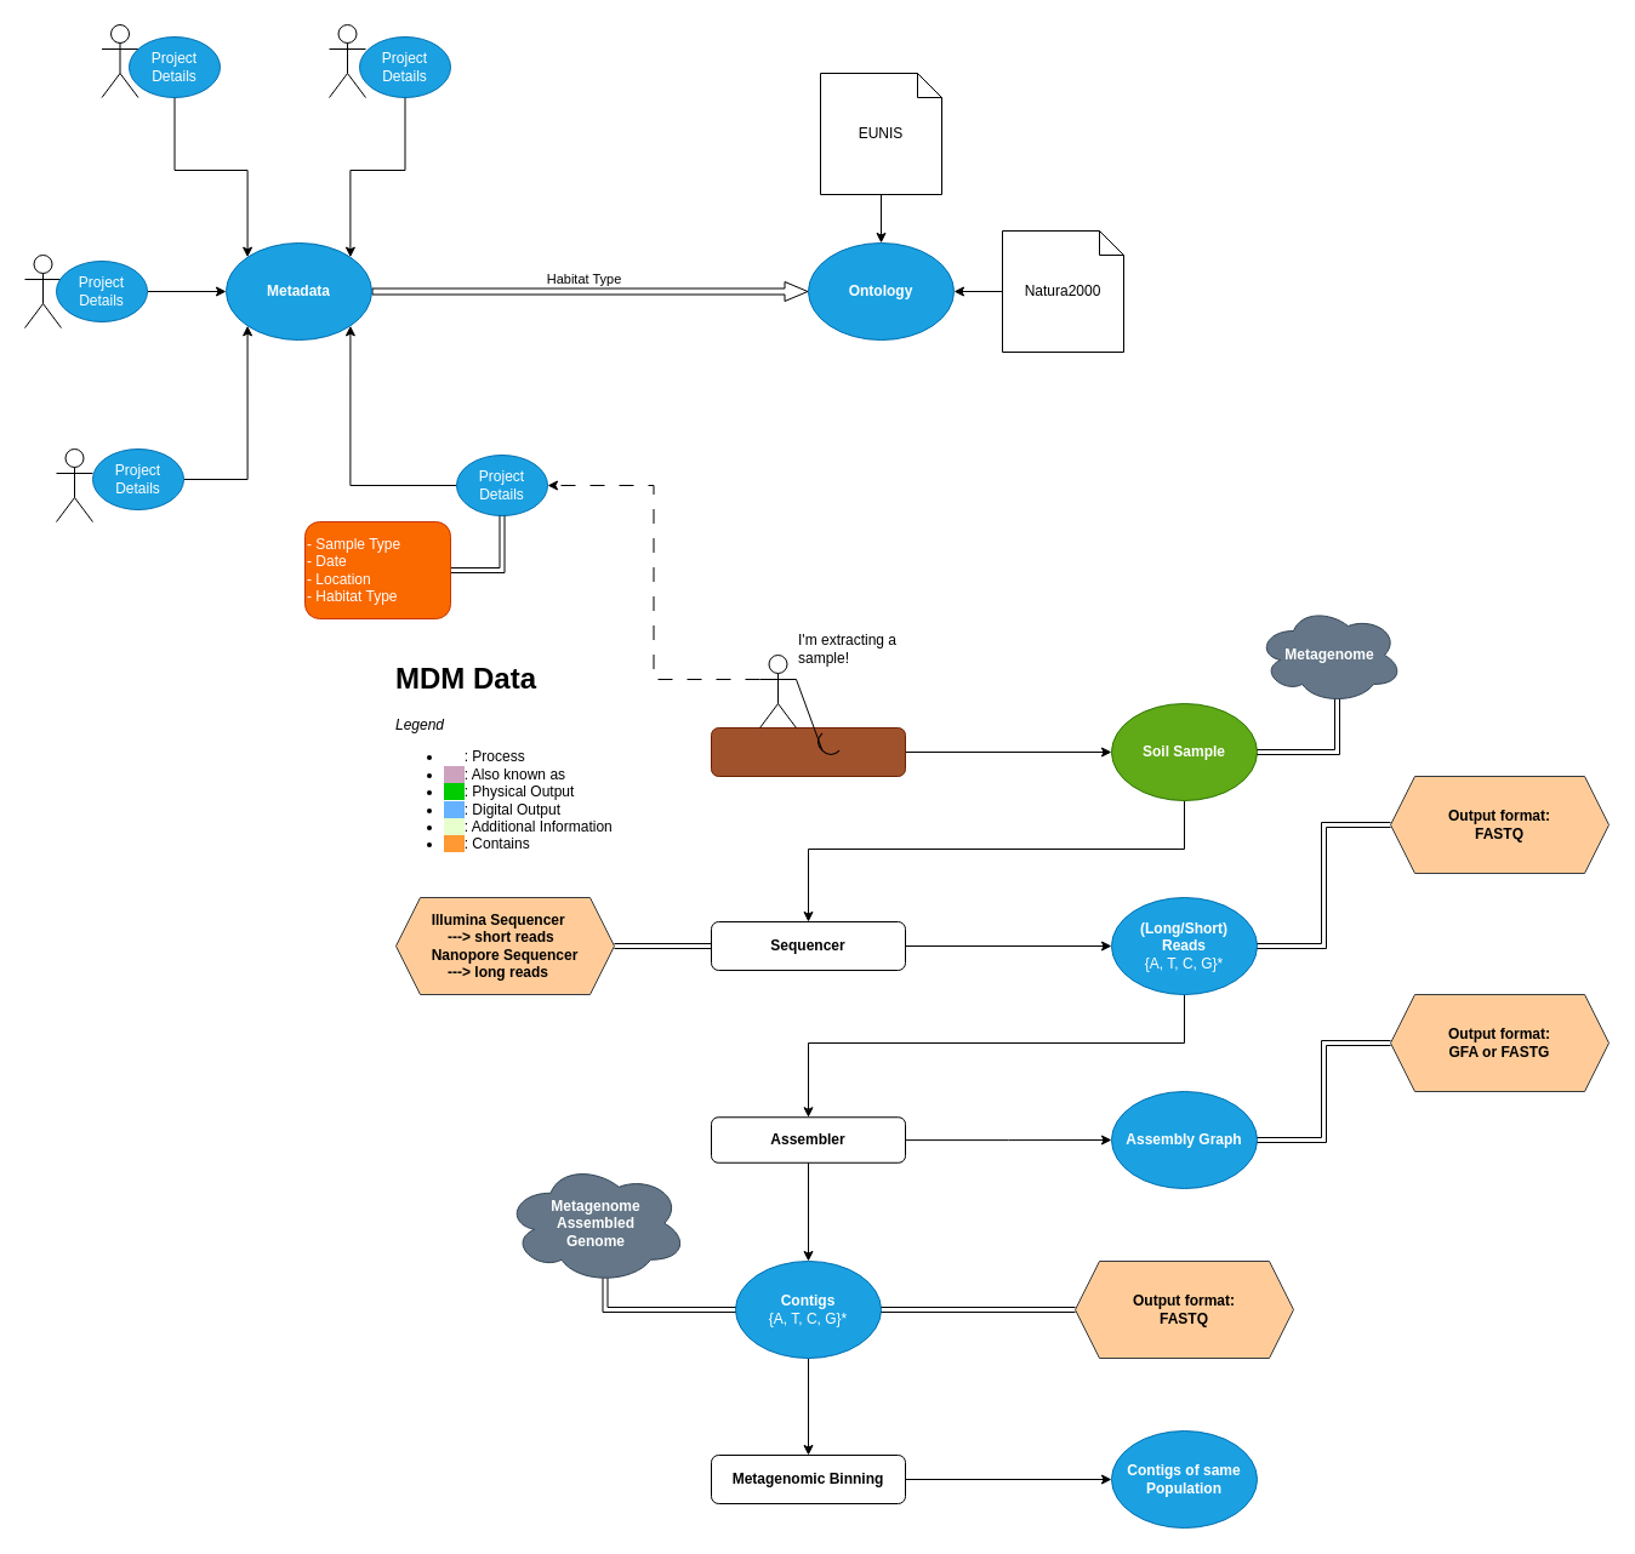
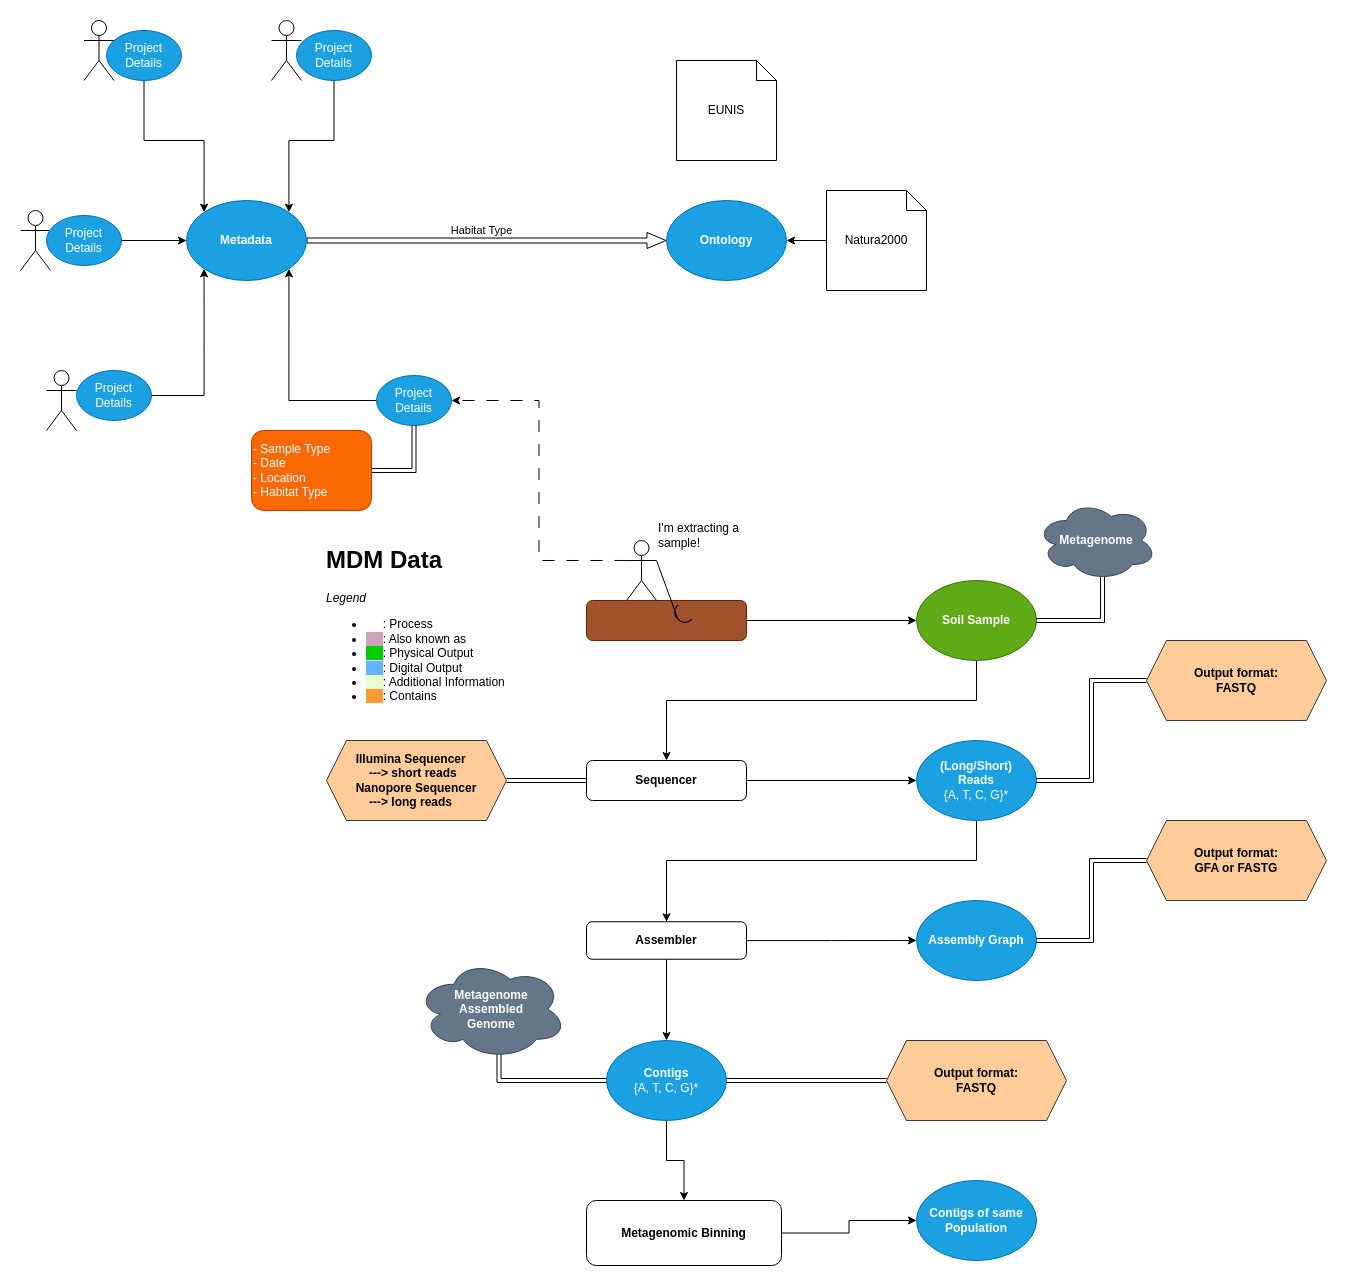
  <mxCell id="0" />
  <mxCell id="1" parent="0" />
  <mxCell id="2" style="edgeStyle=orthogonalEdgeStyle;rounded=0;orthogonalLoop=1;jettySize=auto;html=1;entryX=0;entryY=0.5;entryDx=0;entryDy=0;" parent="1" source="3" target="12" edge="1"><mxGeometry relative="1" as="geometry" /></mxCell>
  <mxCell id="3" value="" style="rounded=1;whiteSpace=wrap;html=1;fontSize=12;glass=0;strokeWidth=1;shadow=0;fillColor=#a0522d;fontColor=#ffffff;strokeColor=#6D1F00;" parent="1" vertex="1"><mxGeometry x="586" y="600" width="160" height="40" as="geometry" /></mxCell>
  <mxCell id="4" style="edgeStyle=orthogonalEdgeStyle;rounded=0;orthogonalLoop=1;jettySize=auto;html=1;entryX=0;entryY=0.5;entryDx=0;entryDy=0;" parent="1" source="5" target="14" edge="1"><mxGeometry relative="1" as="geometry" /></mxCell>
  <mxCell id="5" value="Sequencer" style="rounded=1;whiteSpace=wrap;html=1;fontSize=12;glass=0;strokeWidth=1;shadow=0;fontStyle=1" parent="1" vertex="1"><mxGeometry x="586" y="760" width="160" height="40" as="geometry" /></mxCell>
  <mxCell id="6" style="edgeStyle=orthogonalEdgeStyle;rounded=0;orthogonalLoop=1;jettySize=auto;html=1;entryX=0.5;entryY=0;entryDx=0;entryDy=0;" parent="1" source="8" target="16" edge="1"><mxGeometry relative="1" as="geometry" /></mxCell>
  <mxCell id="7" style="edgeStyle=orthogonalEdgeStyle;rounded=0;orthogonalLoop=1;jettySize=auto;html=1;entryX=0;entryY=0.5;entryDx=0;entryDy=0;" parent="1" source="8" target="29" edge="1"><mxGeometry relative="1" as="geometry" /></mxCell>
  <mxCell id="8" value="Assembler" style="rounded=1;whiteSpace=wrap;html=1;fontSize=12;glass=0;strokeWidth=1;shadow=0;fontStyle=1" parent="1" vertex="1"><mxGeometry x="586" y="921.25" width="160" height="37.5" as="geometry" /></mxCell>
  <mxCell id="9" style="edgeStyle=orthogonalEdgeStyle;rounded=0;orthogonalLoop=1;jettySize=auto;html=1;entryX=0;entryY=0.5;entryDx=0;entryDy=0;" parent="1" source="10" target="20" edge="1"><mxGeometry relative="1" as="geometry" /></mxCell>
- <mxCell id="10" value="Metagenomic Binning" style="rounded=1;whiteSpace=wrap;html=1;fontSize=12;glass=0;strokeWidth=1;shadow=0;fontStyle=1" parent="1" vertex="1"><mxGeometry x="586" y="1200" width="160" height="40" as="geometry" /></mxCell>
+ <mxCell id="10" value="Metagenomic Binning" style="rounded=1;whiteSpace=wrap;html=1;fontSize=12;glass=0;strokeWidth=1;shadow=0;fontStyle=1" parent="1" vertex="1"><mxGeometry x="586" y="1200" width="195" height="65" as="geometry" /></mxCell>
  <mxCell id="11" style="edgeStyle=orthogonalEdgeStyle;rounded=0;orthogonalLoop=1;jettySize=auto;html=1;entryX=0.5;entryY=0;entryDx=0;entryDy=0;" parent="1" source="12" target="5" edge="1"><mxGeometry relative="1" as="geometry"><Array as="points"><mxPoint x="976" y="700" /><mxPoint x="666" y="700" /></Array></mxGeometry></mxCell>
  <mxCell id="12" value="Soil Sample" style="ellipse;whiteSpace=wrap;html=1;fillColor=#60a917;fontColor=#ffffff;strokeColor=#2D7600;fontStyle=1" parent="1" vertex="1"><mxGeometry x="916" y="580" width="120" height="80" as="geometry" /></mxCell>
  <mxCell id="13" style="edgeStyle=orthogonalEdgeStyle;rounded=0;orthogonalLoop=1;jettySize=auto;html=1;entryX=0.5;entryY=0;entryDx=0;entryDy=0;" parent="1" source="14" target="8" edge="1"><mxGeometry relative="1" as="geometry"><Array as="points"><mxPoint x="976" y="860" /><mxPoint x="666" y="860" /></Array></mxGeometry></mxCell>
  <mxCell id="14" value="&lt;b style=&quot;color: rgb(255, 255, 255);&quot;&gt;(Long/Short)&lt;br&gt;Reads&lt;/b&gt;&lt;br style=&quot;color: rgb(255, 255, 255);&quot;&gt;{A, T, C, G}*" style="ellipse;whiteSpace=wrap;html=1;fillColor=#1ba1e2;fontColor=#ffffff;strokeColor=#006EAF;" parent="1" vertex="1"><mxGeometry x="916" y="740" width="120" height="80" as="geometry" /></mxCell>
  <mxCell id="15" style="edgeStyle=orthogonalEdgeStyle;rounded=0;orthogonalLoop=1;jettySize=auto;html=1;" parent="1" source="16" target="10" edge="1"><mxGeometry relative="1" as="geometry" /></mxCell>
  <mxCell id="16" value="&lt;b style=&quot;color: rgb(255, 255, 255);&quot;&gt;Contigs&lt;/b&gt;&lt;br style=&quot;color: rgb(255, 255, 255);&quot;&gt;{A, T, C, G}*" style="ellipse;whiteSpace=wrap;html=1;fillColor=#1ba1e2;fontColor=#ffffff;strokeColor=#006EAF;" parent="1" vertex="1"><mxGeometry x="606" y="1040" width="120" height="80" as="geometry" /></mxCell>
  <mxCell id="17" style="edgeStyle=orthogonalEdgeStyle;rounded=0;orthogonalLoop=1;jettySize=auto;html=1;entryX=1;entryY=0.5;entryDx=0;entryDy=0;exitX=0;exitY=0.333;exitDx=0;exitDy=0;exitPerimeter=0;dashed=1;dashPattern=12 12;" parent="1" source="18" target="50" edge="1"><mxGeometry relative="1" as="geometry" /></mxCell>
  <mxCell id="18" value="" style="shape=umlActor;verticalLabelPosition=bottom;verticalAlign=top;html=1;outlineConnect=0;" parent="1" vertex="1"><mxGeometry y="540" width="30" height="60" as="geometry" x="626" /></mxCell>
  <mxCell id="19" value="&lt;p style=&quot;line-height: 120%;&quot;&gt;&lt;/p&gt;&lt;h1&gt;MDM Data&lt;/h1&gt;&lt;p&gt;&lt;i&gt;Legend&lt;/i&gt;&lt;/p&gt;&lt;p&gt;&lt;/p&gt;&lt;ul&gt;&lt;li&gt;&amp;nbsp; &amp;nbsp; &amp;nbsp;: Process&lt;/li&gt;&lt;li&gt;&lt;span style=&quot;background-color: rgb(205, 162, 190);&quot;&gt;&amp;nbsp; &amp;nbsp; &amp;nbsp;&lt;/span&gt;: Also known as&lt;br&gt;&lt;/li&gt;&lt;li&gt;&lt;span style=&quot;background-color: rgb(0, 204, 0);&quot;&gt;&amp;nbsp; &amp;nbsp; &amp;nbsp;&lt;/span&gt;: Physical Output&lt;/li&gt;&lt;li&gt;&lt;span style=&quot;background-color: rgb(102, 178, 255);&quot;&gt;&amp;nbsp; &amp;nbsp; &amp;nbsp;&lt;/span&gt;: Digital Output&lt;/li&gt;&lt;li&gt;&lt;span style=&quot;background-color: rgb(230, 255, 204);&quot;&gt;&amp;nbsp; &amp;nbsp; &amp;nbsp;&lt;/span&gt;: Additional Information&lt;/li&gt;&lt;li&gt;&lt;span style=&quot;background-color: rgb(255, 153, 51);&quot;&gt;&amp;nbsp; &amp;nbsp; &amp;nbsp;&lt;/span&gt;: Contains&lt;/li&gt;&lt;/ul&gt;&lt;p&gt;&lt;/p&gt;" style="text;html=1;strokeColor=none;fillColor=none;spacing=5;spacingTop=-20;whiteSpace=wrap;overflow=hidden;rounded=0;" parent="1" vertex="1"><mxGeometry x="321" y="540" width="190" height="180" as="geometry" /></mxCell>
  <mxCell id="20" value="&lt;b&gt;Contigs of same Population&lt;/b&gt;" style="ellipse;whiteSpace=wrap;html=1;fillColor=#1ba1e2;fontColor=#ffffff;strokeColor=#006EAF;" parent="1" vertex="1"><mxGeometry x="916" y="1180" width="120" height="80" as="geometry" /></mxCell>
  <mxCell id="21" style="edgeStyle=orthogonalEdgeStyle;rounded=0;orthogonalLoop=1;jettySize=auto;html=1;entryX=1;entryY=0.5;entryDx=0;entryDy=0;exitX=0.55;exitY=0.95;exitDx=0;exitDy=0;exitPerimeter=0;shape=link;" parent="1" source="22" target="12" edge="1"><mxGeometry relative="1" as="geometry"><Array as="points"><mxPoint x="1102" y="620" /></Array></mxGeometry></mxCell>
  <mxCell id="22" value="Metagenome" style="ellipse;shape=cloud;whiteSpace=wrap;html=1;fillColor=#647687;fontColor=#ffffff;strokeColor=#314354;fontStyle=1" parent="1" vertex="1"><mxGeometry x="1036" y="500" width="120" height="80" as="geometry" /></mxCell>
  <mxCell id="23" style="edgeStyle=orthogonalEdgeStyle;rounded=0;orthogonalLoop=1;jettySize=auto;html=1;entryX=0;entryY=0.5;entryDx=0;entryDy=0;exitX=0.55;exitY=0.95;exitDx=0;exitDy=0;exitPerimeter=0;shape=link;" parent="1" source="24" target="16" edge="1"><mxGeometry relative="1" as="geometry"><Array as="points"><mxPoint x="499" y="1080" /></Array></mxGeometry></mxCell>
  <mxCell id="24" value="Metagenome&lt;br&gt;Assembled&lt;br&gt;Genome" style="ellipse;shape=cloud;whiteSpace=wrap;html=1;fillColor=#647687;fontColor=#ffffff;strokeColor=#314354;fontStyle=1" parent="1" vertex="1"><mxGeometry x="416" y="958.75" width="150" height="100" as="geometry" /></mxCell>
  <mxCell id="25" style="edgeStyle=orthogonalEdgeStyle;rounded=0;orthogonalLoop=1;jettySize=auto;html=1;shape=link;entryX=1;entryY=0.5;entryDx=0;entryDy=0;" parent="1" source="26" target="14" edge="1"><mxGeometry relative="1" as="geometry"><mxPoint x="1026" y="740" as="targetPoint" /></mxGeometry></mxCell>
  <mxCell id="26" value="&lt;div style=&quot;&quot;&gt;&lt;span style=&quot;background-color: initial;&quot;&gt;Output format:&lt;/span&gt;&lt;/div&gt;&lt;div style=&quot;&quot;&gt;&lt;span style=&quot;background-color: initial;&quot;&gt;FASTQ&lt;/span&gt;&lt;br&gt;&lt;/div&gt;" style="shape=hexagon;perimeter=hexagonPerimeter2;whiteSpace=wrap;html=1;fixedSize=1;fillColor=#ffcc99;strokeColor=#36393d;fontStyle=1" parent="1" vertex="1"><mxGeometry x="1146" y="640" width="180" height="80" as="geometry" /></mxCell>
  <mxCell id="27" style="edgeStyle=orthogonalEdgeStyle;rounded=0;orthogonalLoop=1;jettySize=auto;html=1;shape=link;" parent="1" source="28" target="5" edge="1"><mxGeometry relative="1" as="geometry" /></mxCell>
  <mxCell id="28" value="&lt;div style=&quot;text-align: left;&quot;&gt;&lt;div&gt;Illumina Sequencer&lt;/div&gt;&lt;div&gt;&amp;nbsp; &amp;nbsp; ---&amp;gt; short reads&lt;/div&gt;&lt;div&gt;&lt;span style=&quot;background-color: initial;&quot;&gt;Nanopore Sequencer&lt;/span&gt;&lt;/div&gt;&lt;div&gt;&lt;span style=&quot;background-color: initial;&quot;&gt;&amp;nbsp; &amp;nbsp; ---&amp;gt; long reads&lt;/span&gt;&lt;/div&gt;&lt;/div&gt;" style="shape=hexagon;perimeter=hexagonPerimeter2;whiteSpace=wrap;html=1;fixedSize=1;fillColor=#ffcc99;strokeColor=#36393d;fontStyle=1" parent="1" vertex="1"><mxGeometry x="326" y="740" width="180" height="80" as="geometry" /></mxCell>
  <mxCell id="29" value="&lt;b&gt;Assembly Graph&lt;/b&gt;" style="ellipse;whiteSpace=wrap;html=1;fillColor=#1ba1e2;fontColor=#ffffff;strokeColor=#006EAF;" parent="1" vertex="1"><mxGeometry x="916" y="900" width="120" height="80" as="geometry" /></mxCell>
  <mxCell id="30" value="" style="shape=requiredInterface;html=1;verticalLabelPosition=bottom;sketch=0;rotation=135;" parent="1" vertex="1"><mxGeometry x="676" y="605" width="10" height="20" as="geometry" /></mxCell>
  <mxCell id="31" value="" style="endArrow=none;html=1;rounded=0;entryX=1;entryY=0.5;entryDx=0;entryDy=0;entryPerimeter=0;" parent="1" target="30" edge="1"><mxGeometry width="50" height="50" relative="1" as="geometry"><mxPoint x="656" as="sourcePoint" y="560" /><mxPoint x="706" y="510" as="targetPoint" /><Array as="points" /></mxGeometry></mxCell>
  <mxCell id="32" value="I'm extracting a sample!" style="text;html=1;strokeColor=none;fillColor=none;align=left;verticalAlign=middle;whiteSpace=wrap;rounded=0;" parent="1" vertex="1"><mxGeometry x="656" y="520" width="100" height="30" as="geometry" /></mxCell>
  <mxCell id="33" style="edgeStyle=orthogonalEdgeStyle;rounded=0;orthogonalLoop=1;jettySize=auto;html=1;entryX=1;entryY=0.5;entryDx=0;entryDy=0;shape=link;" parent="1" source="34" target="29" edge="1"><mxGeometry relative="1" as="geometry" /></mxCell>
  <mxCell id="34" value="&lt;div style=&quot;&quot;&gt;&lt;span style=&quot;background-color: initial;&quot;&gt;Output format:&lt;/span&gt;&lt;/div&gt;&lt;div style=&quot;&quot;&gt;&lt;span style=&quot;background-color: initial;&quot;&gt;GFA or FASTG&lt;/span&gt;&lt;br&gt;&lt;/div&gt;" style="shape=hexagon;perimeter=hexagonPerimeter2;whiteSpace=wrap;html=1;fixedSize=1;fillColor=#ffcc99;strokeColor=#36393d;fontStyle=1" parent="1" vertex="1"><mxGeometry x="1146" y="820" width="180" height="80" as="geometry" /></mxCell>
  <mxCell id="35" style="edgeStyle=orthogonalEdgeStyle;rounded=0;orthogonalLoop=1;jettySize=auto;html=1;entryX=1;entryY=0.5;entryDx=0;entryDy=0;shape=link;" parent="1" source="36" target="16" edge="1"><mxGeometry relative="1" as="geometry" /></mxCell>
  <mxCell id="36" value="&lt;div style=&quot;text-align: left;&quot;&gt;&lt;span style=&quot;background-color: initial;&quot;&gt;Output format:&lt;/span&gt;&lt;/div&gt;&lt;div style=&quot;&quot;&gt;&lt;span style=&quot;background-color: initial;&quot;&gt;FASTQ&lt;/span&gt;&lt;br&gt;&lt;/div&gt;" style="shape=hexagon;perimeter=hexagonPerimeter2;whiteSpace=wrap;html=1;fixedSize=1;fillColor=#ffcc99;strokeColor=#36393d;fontStyle=1" parent="1" vertex="1"><mxGeometry x="886" y="1040" width="180" height="80" as="geometry" /></mxCell>
  <mxCell id="37" value="" style="shape=umlActor;verticalLabelPosition=bottom;verticalAlign=top;html=1;outlineConnect=0;" parent="1" vertex="1"><mxGeometry x="83.5" y="20" width="30" height="60" as="geometry" /></mxCell>
  <mxCell id="38" value="" style="shape=umlActor;verticalLabelPosition=bottom;verticalAlign=top;html=1;outlineConnect=0;" parent="1" vertex="1"><mxGeometry x="271" y="20" width="30" height="60" as="geometry" /></mxCell>
  <mxCell id="39" value="" style="shape=umlActor;verticalLabelPosition=bottom;verticalAlign=top;html=1;outlineConnect=0;" parent="1" vertex="1"><mxGeometry x="20" y="210" width="30" height="60" as="geometry" /></mxCell>
  <mxCell id="40" value="" style="shape=umlActor;verticalLabelPosition=bottom;verticalAlign=top;html=1;outlineConnect=0;" parent="1" vertex="1"><mxGeometry x="46" y="370" width="30" height="60" as="geometry" /></mxCell>
  <mxCell id="41" style="edgeStyle=orthogonalEdgeStyle;rounded=0;orthogonalLoop=1;jettySize=auto;html=1;" parent="1" source="42" target="55" edge="1"><mxGeometry relative="1" as="geometry" /></mxCell>
  <mxCell id="42" value="Project Details" style="ellipse;whiteSpace=wrap;html=1;fillColor=#1ba1e2;fontColor=#ffffff;strokeColor=#006EAF;" parent="1" vertex="1"><mxGeometry x="46" y="215" width="75" height="50" as="geometry" /></mxCell>
  <mxCell id="43" style="edgeStyle=orthogonalEdgeStyle;rounded=0;orthogonalLoop=1;jettySize=auto;html=1;entryX=1;entryY=0;entryDx=0;entryDy=0;" parent="1" source="44" target="55" edge="1"><mxGeometry relative="1" as="geometry" /></mxCell>
  <mxCell id="44" value="Project Details" style="ellipse;whiteSpace=wrap;html=1;fillColor=#1ba1e2;fontColor=#ffffff;strokeColor=#006EAF;" parent="1" vertex="1"><mxGeometry x="296" y="30" width="75" height="50" as="geometry" /></mxCell>
  <mxCell id="45" style="edgeStyle=orthogonalEdgeStyle;rounded=0;orthogonalLoop=1;jettySize=auto;html=1;entryX=0;entryY=0;entryDx=0;entryDy=0;exitX=0.5;exitY=1;exitDx=0;exitDy=0;" parent="1" source="46" target="55" edge="1"><mxGeometry relative="1" as="geometry" /></mxCell>
  <mxCell id="46" value="Project Details" style="ellipse;whiteSpace=wrap;html=1;fillColor=#1ba1e2;fontColor=#ffffff;strokeColor=#006EAF;" parent="1" vertex="1"><mxGeometry x="106" y="30" width="75" height="50" as="geometry" /></mxCell>
  <mxCell id="47" style="edgeStyle=orthogonalEdgeStyle;rounded=0;orthogonalLoop=1;jettySize=auto;html=1;entryX=0;entryY=1;entryDx=0;entryDy=0;" parent="1" source="48" target="55" edge="1"><mxGeometry relative="1" as="geometry" /></mxCell>
  <mxCell id="48" value="Project Details" style="ellipse;whiteSpace=wrap;html=1;fillColor=#1ba1e2;fontColor=#ffffff;strokeColor=#006EAF;" parent="1" vertex="1"><mxGeometry x="76" y="370" width="75" height="50" as="geometry" /></mxCell>
  <mxCell id="49" style="edgeStyle=orthogonalEdgeStyle;rounded=0;orthogonalLoop=1;jettySize=auto;html=1;entryX=1;entryY=1;entryDx=0;entryDy=0;" parent="1" source="50" target="55" edge="1"><mxGeometry relative="1" as="geometry" /></mxCell>
  <mxCell id="50" value="Project Details" style="ellipse;whiteSpace=wrap;html=1;fillColor=#1ba1e2;fontColor=#ffffff;strokeColor=#006EAF;" parent="1" vertex="1"><mxGeometry x="376" y="375" width="75" height="50" as="geometry" /></mxCell>
  <mxCell id="51" style="edgeStyle=orthogonalEdgeStyle;rounded=0;orthogonalLoop=1;jettySize=auto;html=1;shape=link;" parent="1" source="52" target="50" edge="1"><mxGeometry relative="1" as="geometry" /></mxCell>
  <mxCell id="52" value="- Sample Type&lt;br&gt;- Date&lt;br&gt;- Location&lt;br&gt;- Habitat Type" style="rounded=1;whiteSpace=wrap;html=1;align=left;fillColor=#fa6800;fontColor=#FFFFFF;strokeColor=#C73500;" parent="1" vertex="1"><mxGeometry x="251" y="430" width="120" height="80" as="geometry" /></mxCell>
  <mxCell id="53" style="edgeStyle=orthogonalEdgeStyle;rounded=0;orthogonalLoop=1;jettySize=auto;html=1;entryX=0;entryY=0.5;entryDx=0;entryDy=0;shape=flexArrow;width=5;endWidth=10;startArrow=none;startWidth=10;startFill=0;" parent="1" source="55" target="60" edge="1"><mxGeometry relative="1" as="geometry" /></mxCell>
  <mxCell id="54" value="Habitat Type" style="edgeLabel;html=1;align=center;verticalAlign=middle;resizable=0;points=[];rotation=0;" parent="53" vertex="1" connectable="0"><mxGeometry x="-0.033" relative="1" as="geometry"><mxPoint y="-11" as="offset" /></mxGeometry></mxCell>
  <mxCell id="55" value="&lt;b&gt;Metadata&lt;/b&gt;" style="ellipse;whiteSpace=wrap;html=1;fillColor=#1ba1e2;fontColor=#ffffff;strokeColor=#006EAF;" parent="1" vertex="1"><mxGeometry x="186" y="200" width="120" height="80" as="geometry" /></mxCell>
- <mxCell id="56" style="edgeStyle=orthogonalEdgeStyle;rounded=0;orthogonalLoop=1;jettySize=auto;html=1;entryX=0.5;entryY=0;entryDx=0;entryDy=0;" parent="1" source="57" target="60" edge="1"><mxGeometry relative="1" as="geometry" /></mxCell>
  <mxCell id="57" value="EUNIS" style="shape=note;size=20;whiteSpace=wrap;html=1;" parent="1" vertex="1"><mxGeometry x="676" y="60" width="100" height="100" as="geometry" /></mxCell>
  <mxCell id="58" style="edgeStyle=orthogonalEdgeStyle;rounded=0;orthogonalLoop=1;jettySize=auto;html=1;entryX=1;entryY=0.5;entryDx=0;entryDy=0;" parent="1" source="59" target="60" edge="1"><mxGeometry relative="1" as="geometry" /></mxCell>
  <mxCell id="59" value="Natura2000" style="shape=note;size=20;whiteSpace=wrap;html=1;" parent="1" vertex="1"><mxGeometry x="826" y="190" width="100" height="100" as="geometry" /></mxCell>
  <mxCell id="60" value="&lt;b&gt;Ontology&lt;/b&gt;" style="ellipse;whiteSpace=wrap;html=1;fillColor=#1ba1e2;fontColor=#ffffff;strokeColor=#006EAF;" parent="1" vertex="1"><mxGeometry x="666" y="200" width="120" height="80" as="geometry" /></mxCell>
